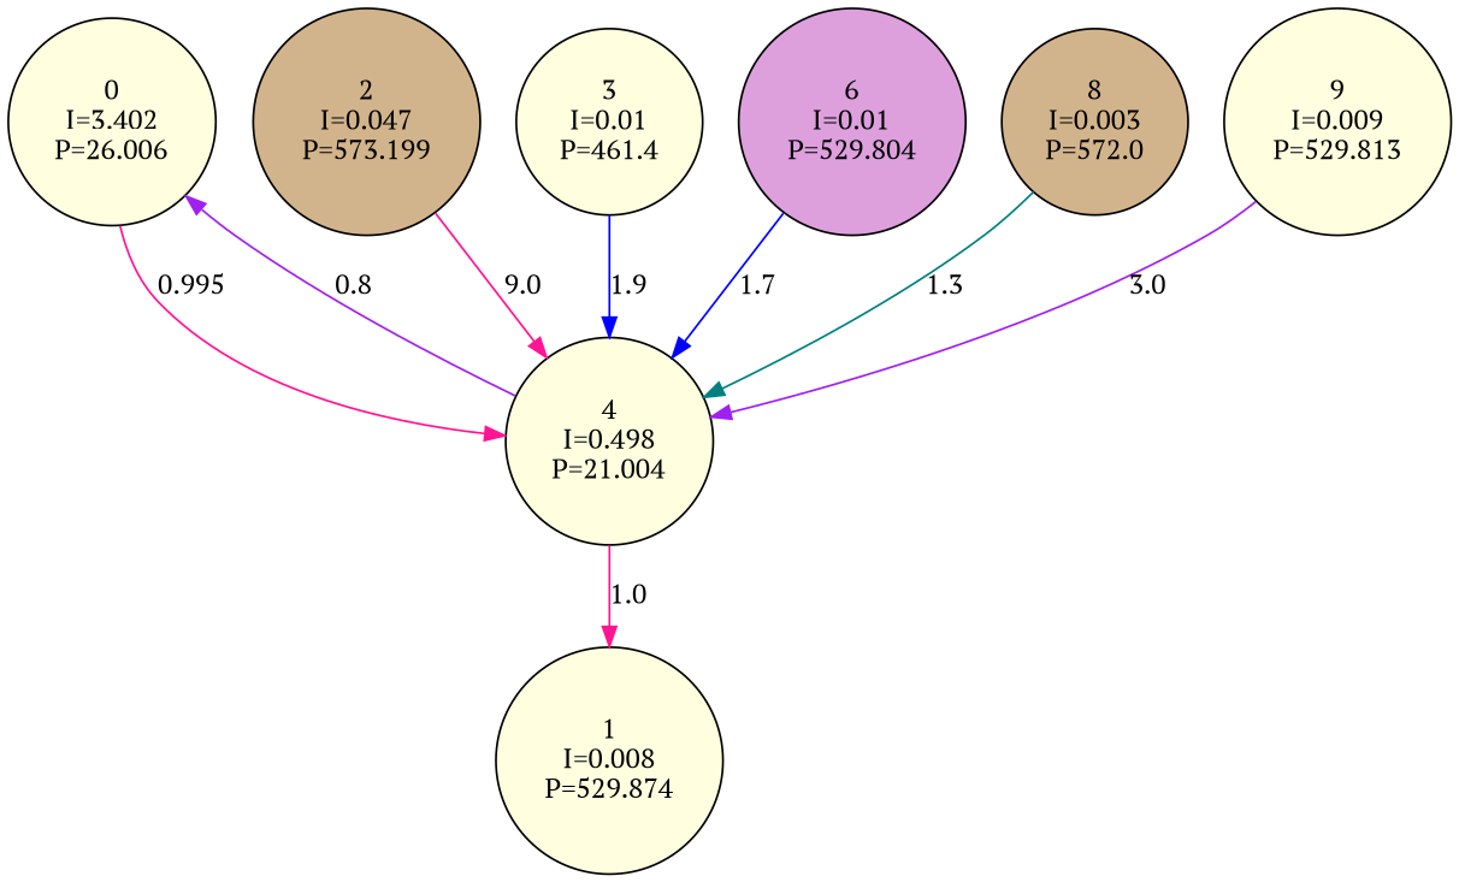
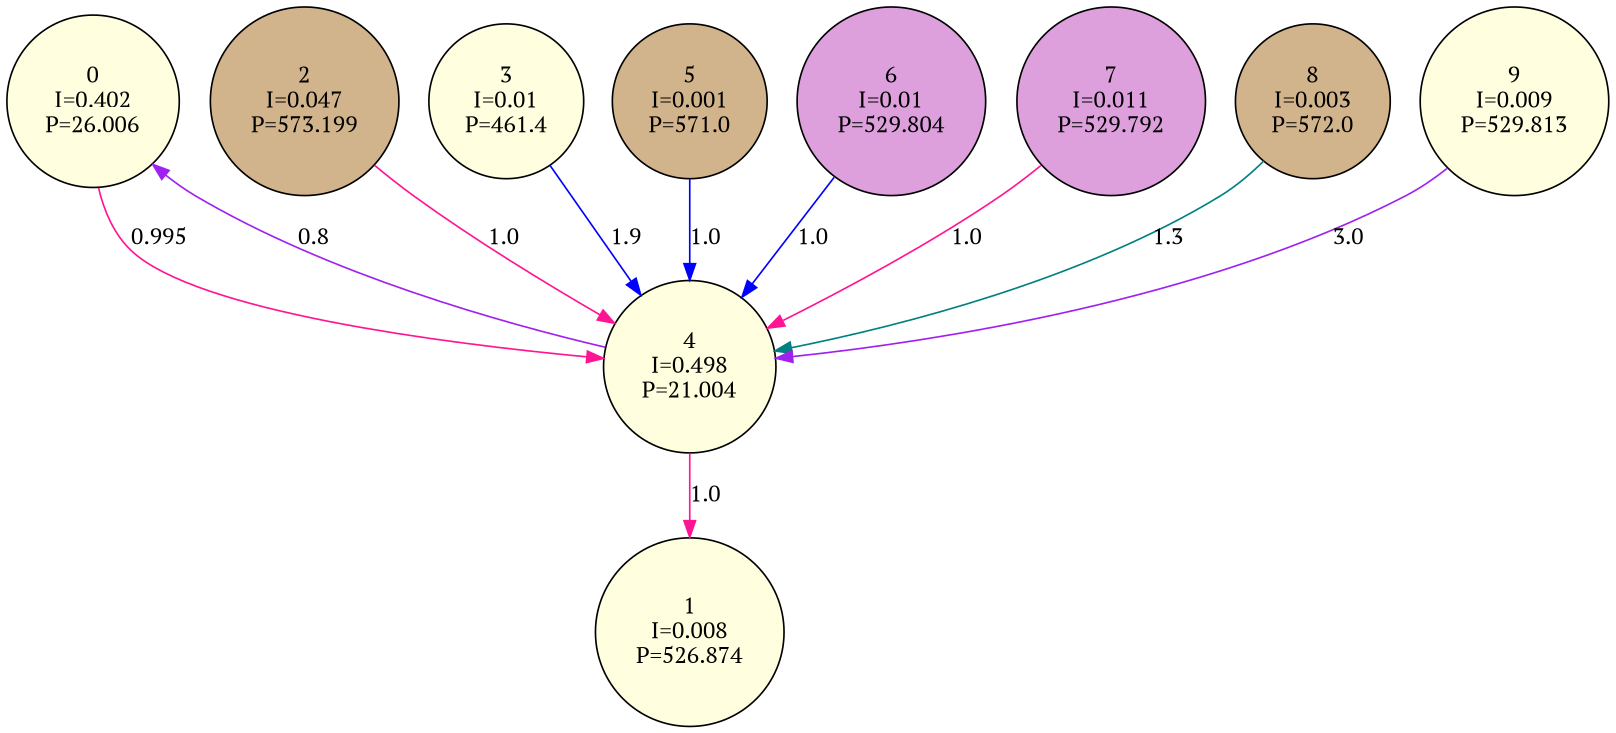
  digraph {
    fontname="PT Serif"
    node [fillcolor=lightyellow fontname="PT Serif" shape=circle style=filled]
    edge [color=deeppink fontname="PT Serif"]
-   n1 [label="0\nI=3.402\nP=26.006"]
+   n1 [label="0\nI=0.402\nP=26.006"]
    n2 [label="4\nI=0.498\nP=21.004"]
-   n3 [label="1\nI=0.008\nP=529.874"]
+   n3 [label="1\nI=0.008\nP=526.874"]
    n4 [fillcolor=tan label="2\nI=0.047\nP=573.199"]
    n5 [label="3\nI=0.01\nP=461.4"]
+   n6 [fillcolor=tan label="5\nI=0.001\nP=571.0"]
    n7 [fillcolor=plum label="6\nI=0.01\nP=529.804"]
+   n8 [fillcolor=plum label="7\nI=0.011\nP=529.792"]
    n9 [fillcolor=tan label="8\nI=0.003\nP=572.0"]
    n10 [label="9\nI=0.009\nP=529.813"]
    n1 -> n2 [label=0.995]
    n2 -> n1 [color=purple label=0.8]
    n2 -> n3 [label=1.0]
-   n4 -> n2 [label=9.0]
+   n4 -> n2 [label=1.0]
    n5 -> n2 [color=blue label=1.9]
-   n7 -> n2 [color=blue label=1.7]
+   n6 -> n2 [color=blue label=1.0]
+   n7 -> n2 [color=blue label=1.0]
+   n8 -> n2 [label=1.0]
    n9 -> n2 [color=teal label=1.3]
    n10 -> n2 [color=purple label=3.0]
  }
